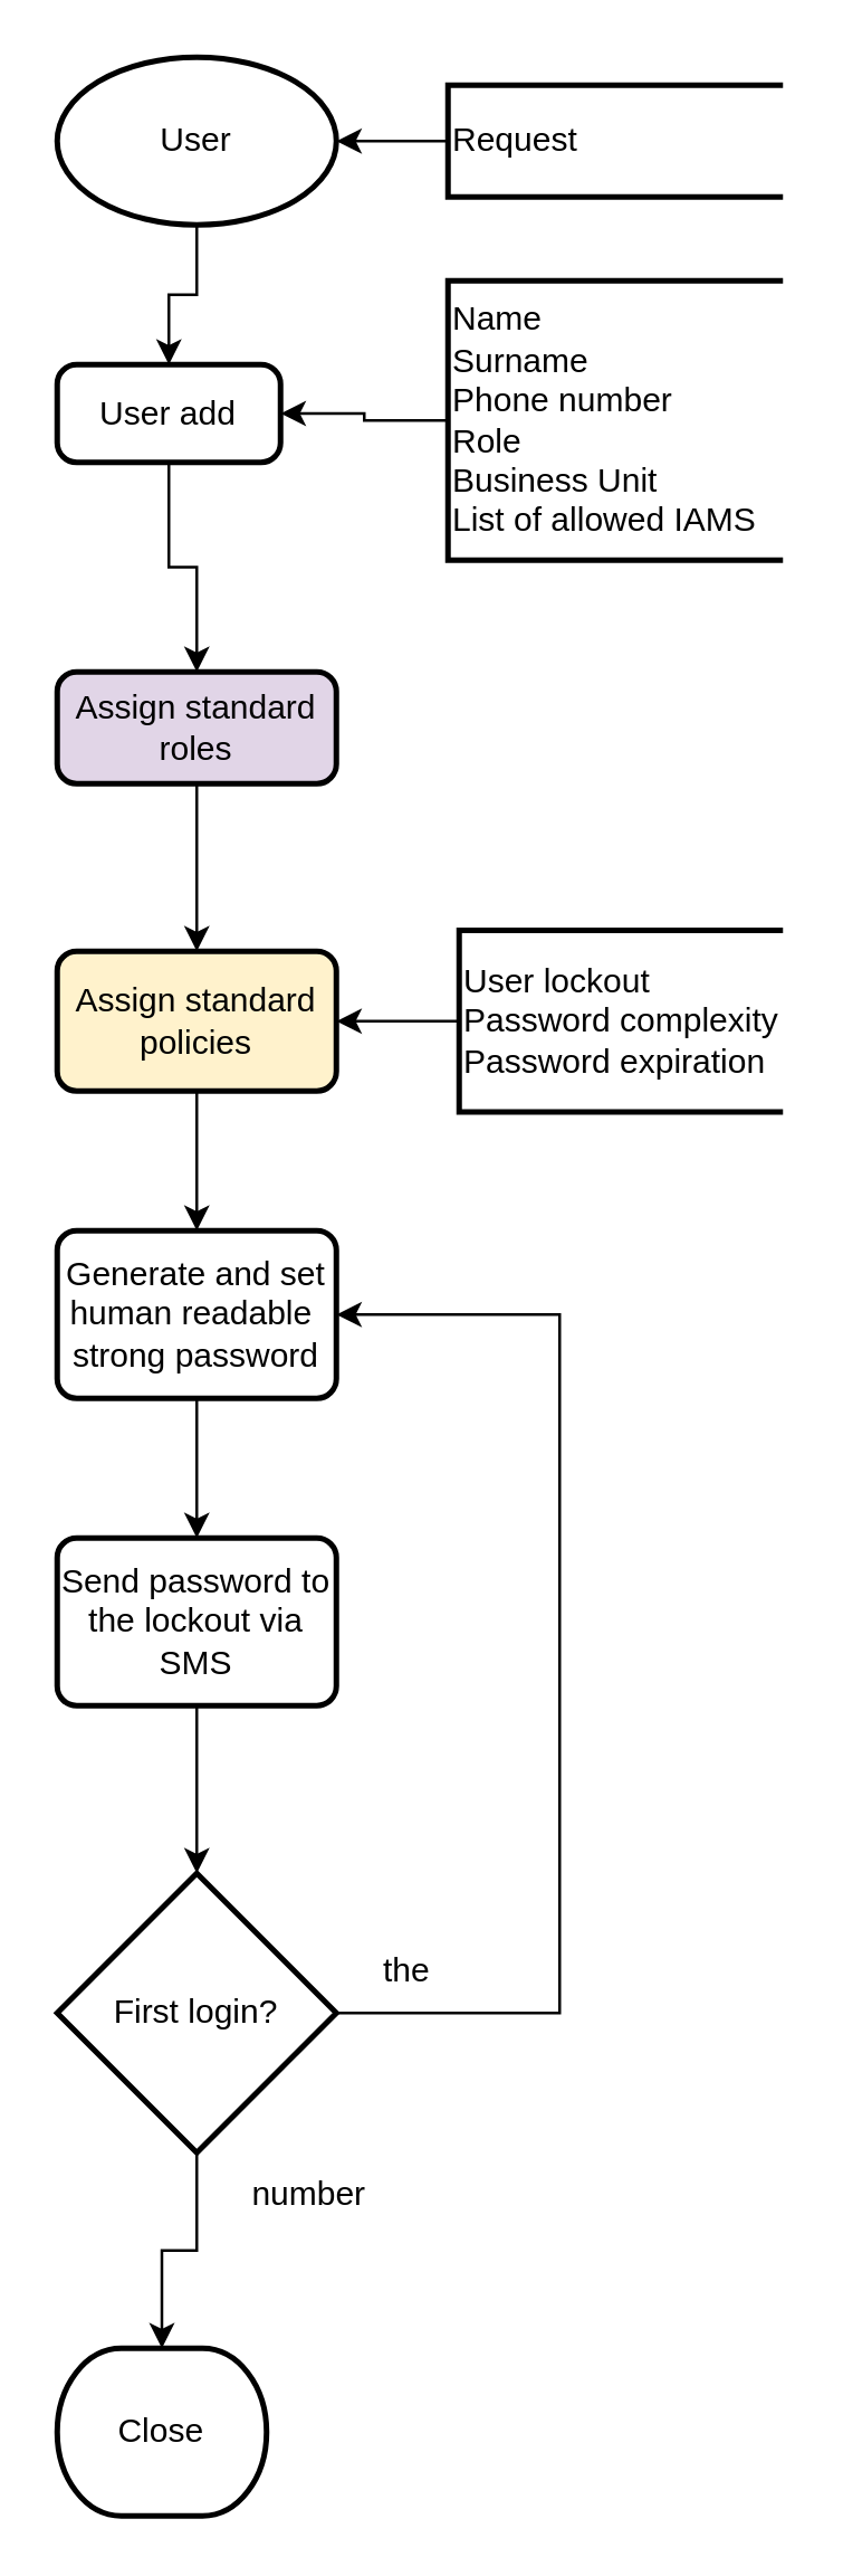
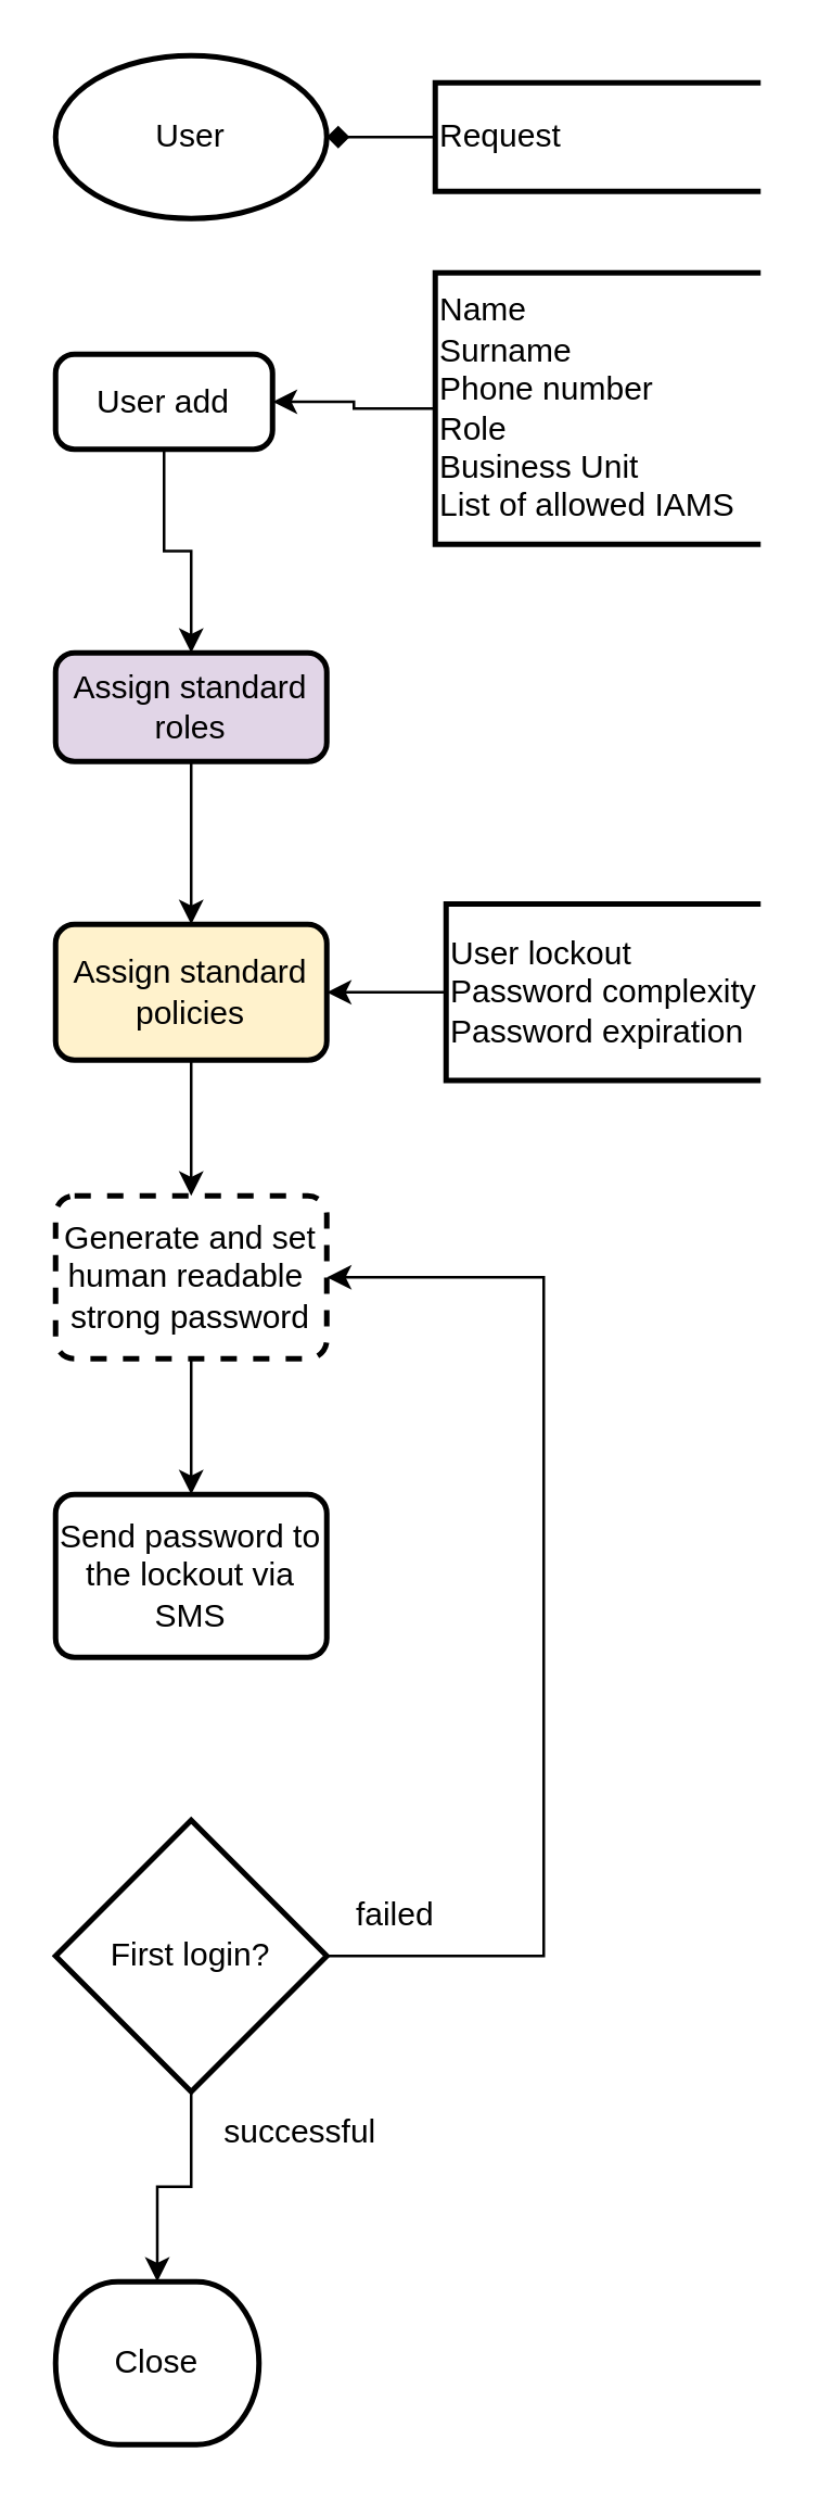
  <mxCell id="0" />
  <mxCell id="1" parent="0" />
  <mxCell id="2" value="Close" style="strokeWidth=2;html=1;shape=mxgraph.flowchart.terminator;whiteSpace=wrap;" vertex="1" parent="1"><mxGeometry x="20" y="840" width="75" height="60" as="geometry" /></mxCell>
- <mxCell id="3" value="" style="edgeStyle=orthogonalEdgeStyle;rounded=0;orthogonalLoop=1;jettySize=auto;html=1;" edge="1" parent="1" source="4" target="8"><mxGeometry relative="1" as="geometry" /></mxCell>
  <mxCell id="4" value="User" style="strokeWidth=2;html=1;shape=mxgraph.flowchart.start_1;whiteSpace=wrap;" vertex="1" parent="1"><mxGeometry x="20" y="20" width="100" height="60" as="geometry" /></mxCell>
- <mxCell id="5" value="" style="edgeStyle=orthogonalEdgeStyle;rounded=0;orthogonalLoop=1;jettySize=auto;html=1;" edge="1" parent="1" source="6" target="4"><mxGeometry relative="1" as="geometry" /></mxCell>
+ <mxCell id="5" value="" style="edgeStyle=orthogonalEdgeStyle;rounded=0;orthogonalLoop=1;jettySize=auto;html=1;endArrow=diamond;" edge="1" parent="1" source="6" target="4"><mxGeometry relative="1" as="geometry" /></mxCell>
  <mxCell id="6" value="Request" style="strokeWidth=2;html=1;shape=mxgraph.flowchart.annotation_1;align=left;pointerEvents=1;" vertex="1" parent="1"><mxGeometry x="160" y="30" width="120" height="40" as="geometry" /></mxCell>
  <mxCell id="7" value="" style="edgeStyle=orthogonalEdgeStyle;rounded=0;orthogonalLoop=1;jettySize=auto;html=1;" edge="1" parent="1" source="8" target="16"><mxGeometry relative="1" as="geometry" /></mxCell>
  <mxCell id="8" value="User add" style="rounded=1;whiteSpace=wrap;html=1;absoluteArcSize=1;arcSize=14;strokeWidth=2;" vertex="1" parent="1"><mxGeometry x="20" y="130" width="80" height="35" as="geometry" /></mxCell>
  <mxCell id="9" value="" style="edgeStyle=orthogonalEdgeStyle;rounded=0;orthogonalLoop=1;jettySize=auto;html=1;" edge="1" parent="1" source="10" target="8"><mxGeometry relative="1" as="geometry" /></mxCell>
  <mxCell id="10" value="Name&lt;br&gt;Surname&lt;br&gt;Phone number&lt;br&gt;Role&lt;br&gt;Business Unit&lt;br&gt;List of allowed IAMS" style="strokeWidth=2;html=1;shape=mxgraph.flowchart.annotation_1;align=left;pointerEvents=1;" vertex="1" parent="1"><mxGeometry x="160" y="100" width="120" height="100" as="geometry" /></mxCell>
  <mxCell id="11" value="" style="edgeStyle=orthogonalEdgeStyle;rounded=0;orthogonalLoop=1;jettySize=auto;html=1;" edge="1" parent="1" source="12" target="14"><mxGeometry relative="1" as="geometry" /></mxCell>
- <mxCell id="12" value="Generate and set human readable&amp;nbsp; strong password" style="rounded=1;whiteSpace=wrap;html=1;absoluteArcSize=1;arcSize=14;strokeWidth=2;" vertex="1" parent="1"><mxGeometry x="20" y="440" width="100" height="60" as="geometry" /></mxCell>
- <mxCell id="13" value="" style="edgeStyle=orthogonalEdgeStyle;rounded=0;orthogonalLoop=1;jettySize=auto;html=1;" edge="1" parent="1" source="14" target="23"><mxGeometry relative="1" as="geometry" /></mxCell>
+ <mxCell id="12" value="Generate and set human readable&amp;nbsp; strong password" style="rounded=1;whiteSpace=wrap;html=1;absoluteArcSize=1;arcSize=14;strokeWidth=2;dashed=1;" vertex="1" parent="1"><mxGeometry x="20" y="440" width="100" height="60" as="geometry" /></mxCell>
  <mxCell id="14" value="Send password to the lockout via SMS" style="rounded=1;whiteSpace=wrap;html=1;absoluteArcSize=1;arcSize=14;strokeWidth=2;" vertex="1" parent="1"><mxGeometry x="20" y="550" width="100" height="60" as="geometry" /></mxCell>
  <mxCell id="15" value="" style="edgeStyle=orthogonalEdgeStyle;rounded=0;orthogonalLoop=1;jettySize=auto;html=1;" edge="1" parent="1" source="16" target="18"><mxGeometry relative="1" as="geometry" /></mxCell>
  <mxCell id="16" value="Assign standard roles" style="rounded=1;whiteSpace=wrap;html=1;absoluteArcSize=1;arcSize=14;strokeWidth=2;fillColor=#e1d5e7;" vertex="1" parent="1"><mxGeometry x="20" y="240" width="100" height="40" as="geometry" /></mxCell>
  <mxCell id="17" value="" style="edgeStyle=orthogonalEdgeStyle;rounded=0;orthogonalLoop=1;jettySize=auto;html=1;" edge="1" parent="1" source="18" target="12"><mxGeometry relative="1" as="geometry" /></mxCell>
  <mxCell id="18" value="Assign standard policies" style="rounded=1;whiteSpace=wrap;html=1;absoluteArcSize=1;arcSize=14;strokeWidth=2;fillColor=#fff2cc;" vertex="1" parent="1"><mxGeometry x="20" y="340" width="100" height="50" as="geometry" /></mxCell>
  <mxCell id="19" value="" style="edgeStyle=orthogonalEdgeStyle;rounded=0;orthogonalLoop=1;jettySize=auto;html=1;" edge="1" parent="1" source="20" target="18"><mxGeometry relative="1" as="geometry" /></mxCell>
  <mxCell id="20" value="User lockout&lt;br&gt;Password complexity&lt;br&gt;Password expiration" style="strokeWidth=2;html=1;shape=mxgraph.flowchart.annotation_1;align=left;pointerEvents=1;" vertex="1" parent="1"><mxGeometry x="164" y="332.5" width="116" height="65" as="geometry" /></mxCell>
  <mxCell id="21" value="" style="edgeStyle=orthogonalEdgeStyle;rounded=0;orthogonalLoop=1;jettySize=auto;html=1;" edge="1" parent="1" source="23" target="2"><mxGeometry relative="1" as="geometry" /></mxCell>
  <mxCell id="22" style="edgeStyle=orthogonalEdgeStyle;rounded=0;orthogonalLoop=1;jettySize=auto;html=1;exitX=1;exitY=0.5;exitDx=0;exitDy=0;exitPerimeter=0;entryX=1;entryY=0.5;entryDx=0;entryDy=0;" edge="1" parent="1" source="23" target="12"><mxGeometry relative="1" as="geometry"><Array as="points"><mxPoint x="200" y="720" /><mxPoint x="200" y="470" /></Array></mxGeometry></mxCell>
  <mxCell id="23" value="First login?" style="strokeWidth=2;html=1;shape=mxgraph.flowchart.decision;whiteSpace=wrap;" vertex="1" parent="1"><mxGeometry x="20" y="670" width="100" height="100" as="geometry" /></mxCell>
- <mxCell id="24" value="number" style="text;html=1;align=center;verticalAlign=middle;resizable=0;points=[];autosize=1;strokeColor=none;fillColor=none;" vertex="1" parent="1"><mxGeometry x="70" y="770" width="80" height="30" as="geometry" /></mxCell>
- <mxCell id="25" value="the" style="text;html=1;align=center;verticalAlign=middle;resizable=0;points=[];autosize=1;strokeColor=none;fillColor=none;" vertex="1" parent="1"><mxGeometry x="120" y="690" width="50" height="30" as="geometry" /></mxCell>
+ <mxCell id="24" value="successful" style="text;html=1;align=center;verticalAlign=middle;resizable=0;points=[];autosize=1;strokeColor=none;fillColor=none;" vertex="1" parent="1"><mxGeometry x="70" y="770" width="80" height="30" as="geometry" /></mxCell>
+ <mxCell id="25" value="failed" style="text;html=1;align=center;verticalAlign=middle;resizable=0;points=[];autosize=1;strokeColor=none;fillColor=none;" vertex="1" parent="1"><mxGeometry x="120" y="690" width="50" height="30" as="geometry" /></mxCell>
